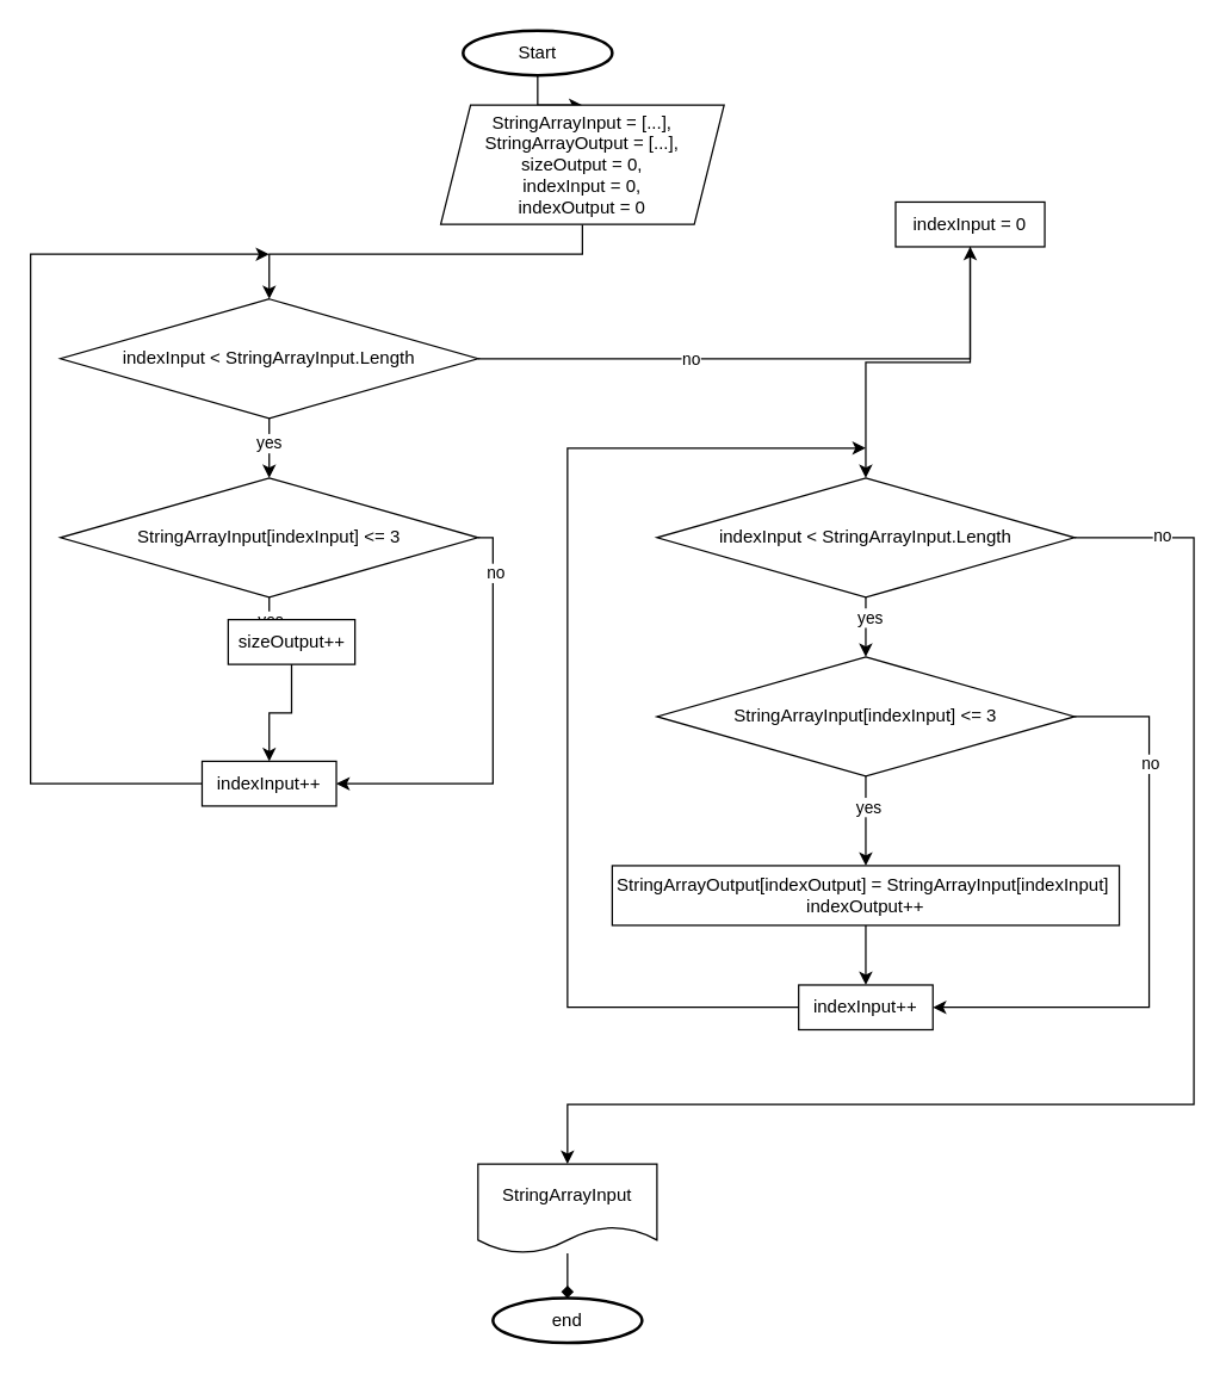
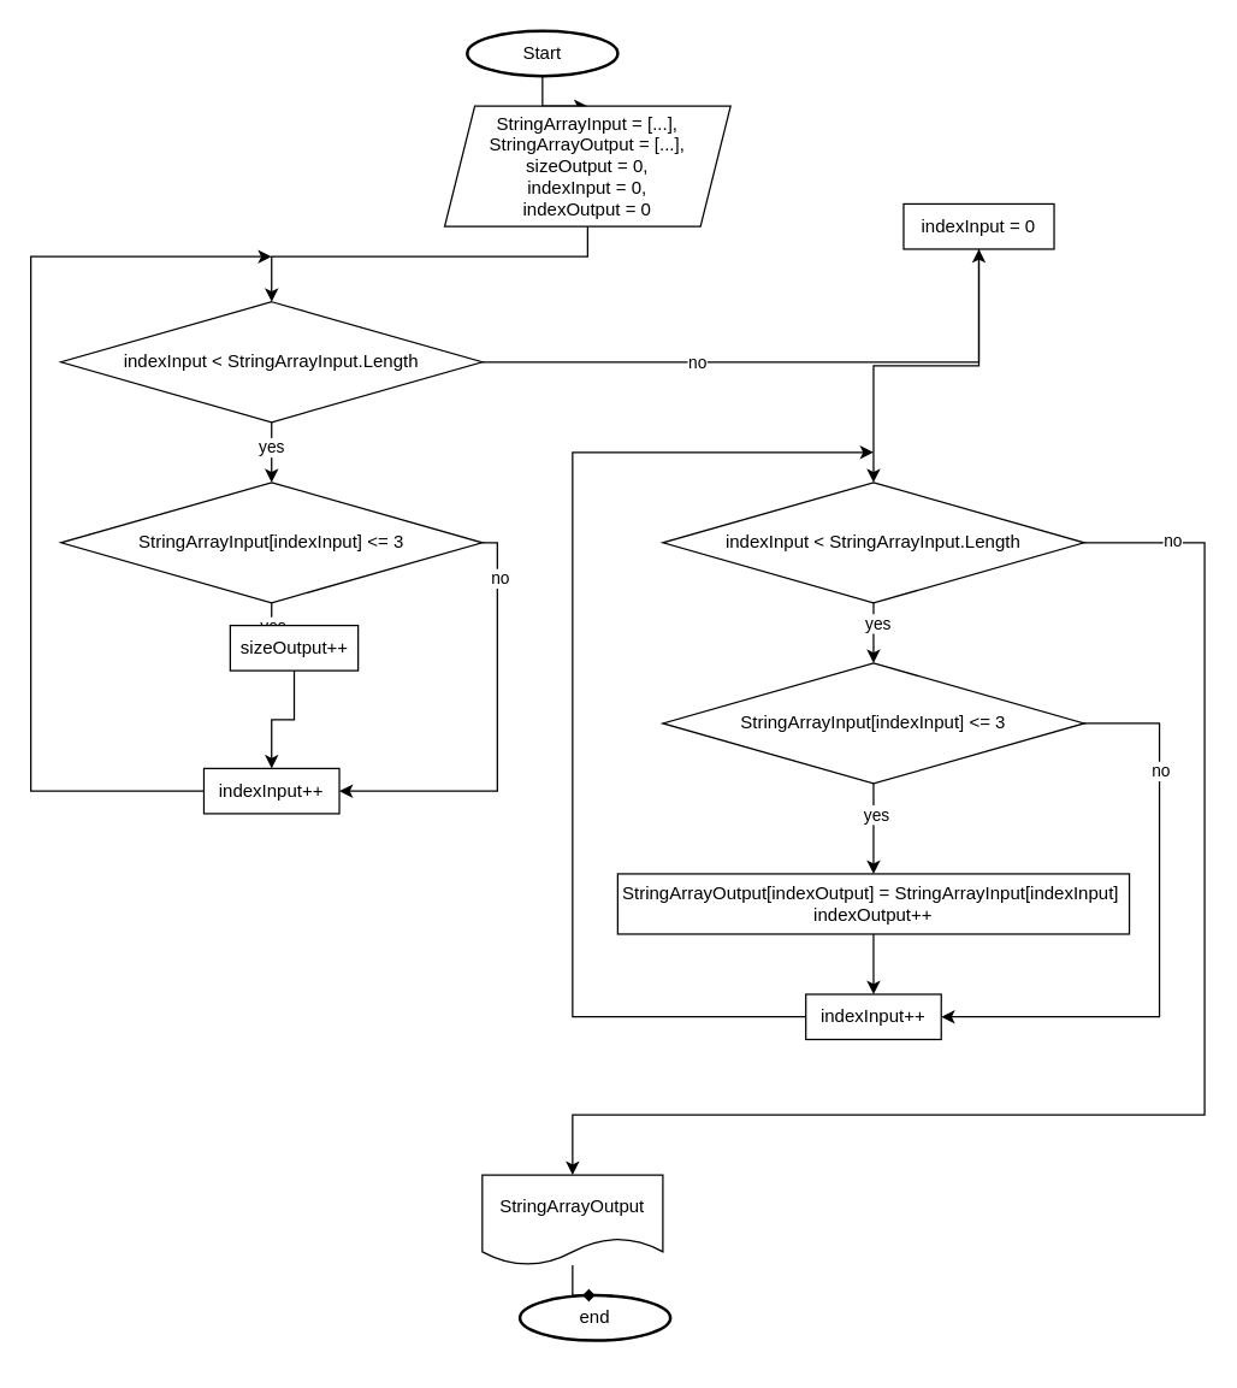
  <mxCell id="0" />
  <mxCell id="1" parent="0" />
  <mxCell id="2" value="" style="edgeStyle=orthogonalEdgeStyle;rounded=0;orthogonalLoop=1;jettySize=auto;html=1;" edge="1" parent="1" source="3" target="6"><mxGeometry relative="1" as="geometry" /></mxCell>
  <mxCell id="3" value="Start" style="strokeWidth=2;html=1;shape=mxgraph.flowchart.start_1;whiteSpace=wrap;" vertex="1" parent="1"><mxGeometry x="310" y="20" width="100" height="30" as="geometry" /></mxCell>
- <mxCell id="4" value="end" style="strokeWidth=2;html=1;shape=mxgraph.flowchart.start_1;whiteSpace=wrap;" vertex="1" parent="1"><mxGeometry x="330" y="870" width="100" height="30" as="geometry" /></mxCell>
+ <mxCell id="4" value="end" style="strokeWidth=2;html=1;shape=mxgraph.flowchart.start_1;whiteSpace=wrap;" vertex="1" parent="1"><mxGeometry x="345" y="860" width="100" height="30" as="geometry" /></mxCell>
  <mxCell id="5" value="" style="edgeStyle=orthogonalEdgeStyle;rounded=0;orthogonalLoop=1;jettySize=auto;html=1;" edge="1" parent="1" source="6" target="11"><mxGeometry relative="1" as="geometry"><Array as="points"><mxPoint x="390" y="170" /><mxPoint x="180" y="170" /></Array></mxGeometry></mxCell>
  <mxCell id="6" value="StringArrayInput = [...],&lt;br&gt;StringArrayOutput = [...],&lt;br&gt;sizeOutput = 0,&lt;br&gt;indexInput = 0,&lt;br&gt;indexOutput = 0" style="shape=parallelogram;perimeter=parallelogramPerimeter;whiteSpace=wrap;html=1;fixedSize=1;" vertex="1" parent="1"><mxGeometry x="295" y="70" width="190" height="80" as="geometry" /></mxCell>
  <mxCell id="7" value="" style="edgeStyle=orthogonalEdgeStyle;rounded=0;orthogonalLoop=1;jettySize=auto;html=1;" edge="1" parent="1" source="11" target="16"><mxGeometry relative="1" as="geometry" /></mxCell>
  <mxCell id="8" value="yes" style="edgeLabel;html=1;align=center;verticalAlign=middle;resizable=0;points=[];" vertex="1" connectable="0" parent="7"><mxGeometry x="-0.2" y="-1" relative="1" as="geometry"><mxPoint as="offset" /></mxGeometry></mxCell>
  <mxCell id="9" value="" style="edgeStyle=orthogonalEdgeStyle;rounded=0;orthogonalLoop=1;jettySize=auto;html=1;" edge="1" parent="1" source="11" target="29"><mxGeometry relative="1" as="geometry" /></mxCell>
  <mxCell id="10" value="no" style="edgeLabel;html=1;align=center;verticalAlign=middle;resizable=0;points=[];" vertex="1" connectable="0" parent="9"><mxGeometry x="-0.3" relative="1" as="geometry"><mxPoint as="offset" /></mxGeometry></mxCell>
  <mxCell id="11" value="indexInput &amp;lt; StringArrayInput.Length" style="rhombus;whiteSpace=wrap;html=1;" vertex="1" parent="1"><mxGeometry x="40" y="200" width="280" height="80" as="geometry" /></mxCell>
  <mxCell id="12" value="" style="edgeStyle=orthogonalEdgeStyle;rounded=0;orthogonalLoop=1;jettySize=auto;html=1;" edge="1" parent="1" source="16" target="18"><mxGeometry relative="1" as="geometry" /></mxCell>
  <mxCell id="13" value="yes" style="edgeLabel;html=1;align=center;verticalAlign=middle;resizable=0;points=[];" vertex="1" connectable="0" parent="12"><mxGeometry x="-0.271" relative="1" as="geometry"><mxPoint as="offset" /></mxGeometry></mxCell>
  <mxCell id="14" style="edgeStyle=orthogonalEdgeStyle;rounded=0;orthogonalLoop=1;jettySize=auto;html=1;entryX=1;entryY=0.5;entryDx=0;entryDy=0;" edge="1" parent="1" source="16" target="20"><mxGeometry relative="1" as="geometry"><Array as="points"><mxPoint x="330" y="360" /><mxPoint x="330" y="525" /></Array></mxGeometry></mxCell>
  <mxCell id="15" value="no" style="edgeLabel;html=1;align=center;verticalAlign=middle;resizable=0;points=[];" vertex="1" connectable="0" parent="14"><mxGeometry x="-0.761" y="1" relative="1" as="geometry"><mxPoint as="offset" /></mxGeometry></mxCell>
  <mxCell id="16" value="StringArrayInput[indexInput] &amp;lt;= 3" style="rhombus;whiteSpace=wrap;html=1;" vertex="1" parent="1"><mxGeometry x="40" y="320" width="280" height="80" as="geometry" /></mxCell>
  <mxCell id="17" style="edgeStyle=orthogonalEdgeStyle;rounded=0;orthogonalLoop=1;jettySize=auto;html=1;" edge="1" parent="1" source="18" target="20"><mxGeometry relative="1" as="geometry" /></mxCell>
  <mxCell id="18" value="sizeOutput++" style="rounded=0;whiteSpace=wrap;html=1;" vertex="1" parent="1"><mxGeometry x="152.5" y="415" width="85" height="30" as="geometry" /></mxCell>
  <mxCell id="19" style="edgeStyle=orthogonalEdgeStyle;rounded=0;orthogonalLoop=1;jettySize=auto;html=1;" edge="1" parent="1" source="20"><mxGeometry relative="1" as="geometry"><mxPoint x="180" y="170" as="targetPoint" /><Array as="points"><mxPoint x="20" y="525" /><mxPoint x="20" y="170" /></Array></mxGeometry></mxCell>
  <mxCell id="20" value="indexInput++" style="rounded=0;whiteSpace=wrap;html=1;" vertex="1" parent="1"><mxGeometry x="135" y="510" width="90" height="30" as="geometry" /></mxCell>
  <mxCell id="21" value="" style="edgeStyle=orthogonalEdgeStyle;rounded=0;orthogonalLoop=1;jettySize=auto;html=1;endArrow=diamond;" edge="1" parent="1" source="22" target="4"><mxGeometry relative="1" as="geometry" /></mxCell>
- <mxCell id="22" value="StringArrayInput" style="shape=document;whiteSpace=wrap;html=1;boundedLbl=1;" vertex="1" parent="1"><mxGeometry x="320" y="780" width="120" height="60" as="geometry" /></mxCell>
+ <mxCell id="22" value="StringArrayOutput" style="shape=document;whiteSpace=wrap;html=1;boundedLbl=1;" vertex="1" parent="1"><mxGeometry x="320" y="780" width="120" height="60" as="geometry" /></mxCell>
  <mxCell id="23" style="edgeStyle=orthogonalEdgeStyle;rounded=0;orthogonalLoop=1;jettySize=auto;html=1;entryX=0.5;entryY=0;entryDx=0;entryDy=0;" edge="1" parent="1" source="27" target="34"><mxGeometry relative="1" as="geometry" /></mxCell>
  <mxCell id="24" value="yes" style="edgeLabel;html=1;align=center;verticalAlign=middle;resizable=0;points=[];" vertex="1" connectable="0" parent="23"><mxGeometry x="-0.371" y="2" relative="1" as="geometry"><mxPoint as="offset" /></mxGeometry></mxCell>
  <mxCell id="25" style="edgeStyle=orthogonalEdgeStyle;rounded=0;orthogonalLoop=1;jettySize=auto;html=1;entryX=0.5;entryY=0;entryDx=0;entryDy=0;" edge="1" parent="1" source="27" target="22"><mxGeometry relative="1" as="geometry"><Array as="points"><mxPoint x="800" y="360" /><mxPoint x="800" y="740" /><mxPoint x="380" y="740" /></Array></mxGeometry></mxCell>
  <mxCell id="26" value="no" style="edgeLabel;html=1;align=center;verticalAlign=middle;resizable=0;points=[];" vertex="1" connectable="0" parent="25"><mxGeometry x="-0.875" y="2" relative="1" as="geometry"><mxPoint as="offset" /></mxGeometry></mxCell>
  <mxCell id="27" value="indexInput &amp;lt; StringArrayInput.Length" style="rhombus;whiteSpace=wrap;html=1;" vertex="1" parent="1"><mxGeometry x="440" y="320" width="280" height="80" as="geometry" /></mxCell>
  <mxCell id="28" style="edgeStyle=orthogonalEdgeStyle;rounded=0;orthogonalLoop=1;jettySize=auto;html=1;entryX=0.5;entryY=0;entryDx=0;entryDy=0;" edge="1" parent="1" source="29" target="27"><mxGeometry relative="1" as="geometry" /></mxCell>
  <mxCell id="29" value="indexInput = 0" style="whiteSpace=wrap;html=1;" vertex="1" parent="1"><mxGeometry x="600" y="135" width="100" height="30" as="geometry" /></mxCell>
  <mxCell id="30" style="edgeStyle=orthogonalEdgeStyle;rounded=0;orthogonalLoop=1;jettySize=auto;html=1;entryX=0.5;entryY=0;entryDx=0;entryDy=0;" edge="1" parent="1" source="34" target="36"><mxGeometry relative="1" as="geometry" /></mxCell>
  <mxCell id="31" value="yes" style="edgeLabel;html=1;align=center;verticalAlign=middle;resizable=0;points=[];" vertex="1" connectable="0" parent="30"><mxGeometry x="-0.324" y="1" relative="1" as="geometry"><mxPoint as="offset" /></mxGeometry></mxCell>
  <mxCell id="32" style="edgeStyle=orthogonalEdgeStyle;rounded=0;orthogonalLoop=1;jettySize=auto;html=1;entryX=1;entryY=0.5;entryDx=0;entryDy=0;" edge="1" parent="1" source="34" target="38"><mxGeometry relative="1" as="geometry"><Array as="points"><mxPoint x="770" y="480" /><mxPoint x="770" y="675" /></Array></mxGeometry></mxCell>
  <mxCell id="33" value="no" style="edgeLabel;html=1;align=center;verticalAlign=middle;resizable=0;points=[];" vertex="1" connectable="0" parent="32"><mxGeometry x="-0.584" relative="1" as="geometry"><mxPoint as="offset" /></mxGeometry></mxCell>
  <mxCell id="34" value="StringArrayInput[indexInput] &amp;lt;= 3" style="rhombus;whiteSpace=wrap;html=1;" vertex="1" parent="1"><mxGeometry x="440" y="440" width="280" height="80" as="geometry" /></mxCell>
  <mxCell id="35" value="" style="edgeStyle=orthogonalEdgeStyle;rounded=0;orthogonalLoop=1;jettySize=auto;html=1;" edge="1" parent="1" source="36" target="38"><mxGeometry relative="1" as="geometry" /></mxCell>
  <mxCell id="36" value="StringArrayOutput[indexOutput] = StringArrayInput[indexInput]&amp;nbsp;&lt;br&gt;indexOutput++" style="rounded=0;whiteSpace=wrap;html=1;" vertex="1" parent="1"><mxGeometry x="410" y="580" width="340" height="40" as="geometry" /></mxCell>
  <mxCell id="37" style="edgeStyle=orthogonalEdgeStyle;rounded=0;orthogonalLoop=1;jettySize=auto;html=1;" edge="1" parent="1" source="38"><mxGeometry relative="1" as="geometry"><mxPoint x="580" y="300" as="targetPoint" /><Array as="points"><mxPoint x="380" y="675" /><mxPoint x="380" y="300" /><mxPoint x="440" y="300" /></Array></mxGeometry></mxCell>
  <mxCell id="38" value="indexInput++" style="rounded=0;whiteSpace=wrap;html=1;" vertex="1" parent="1"><mxGeometry x="535" y="660" width="90" height="30" as="geometry" /></mxCell>
